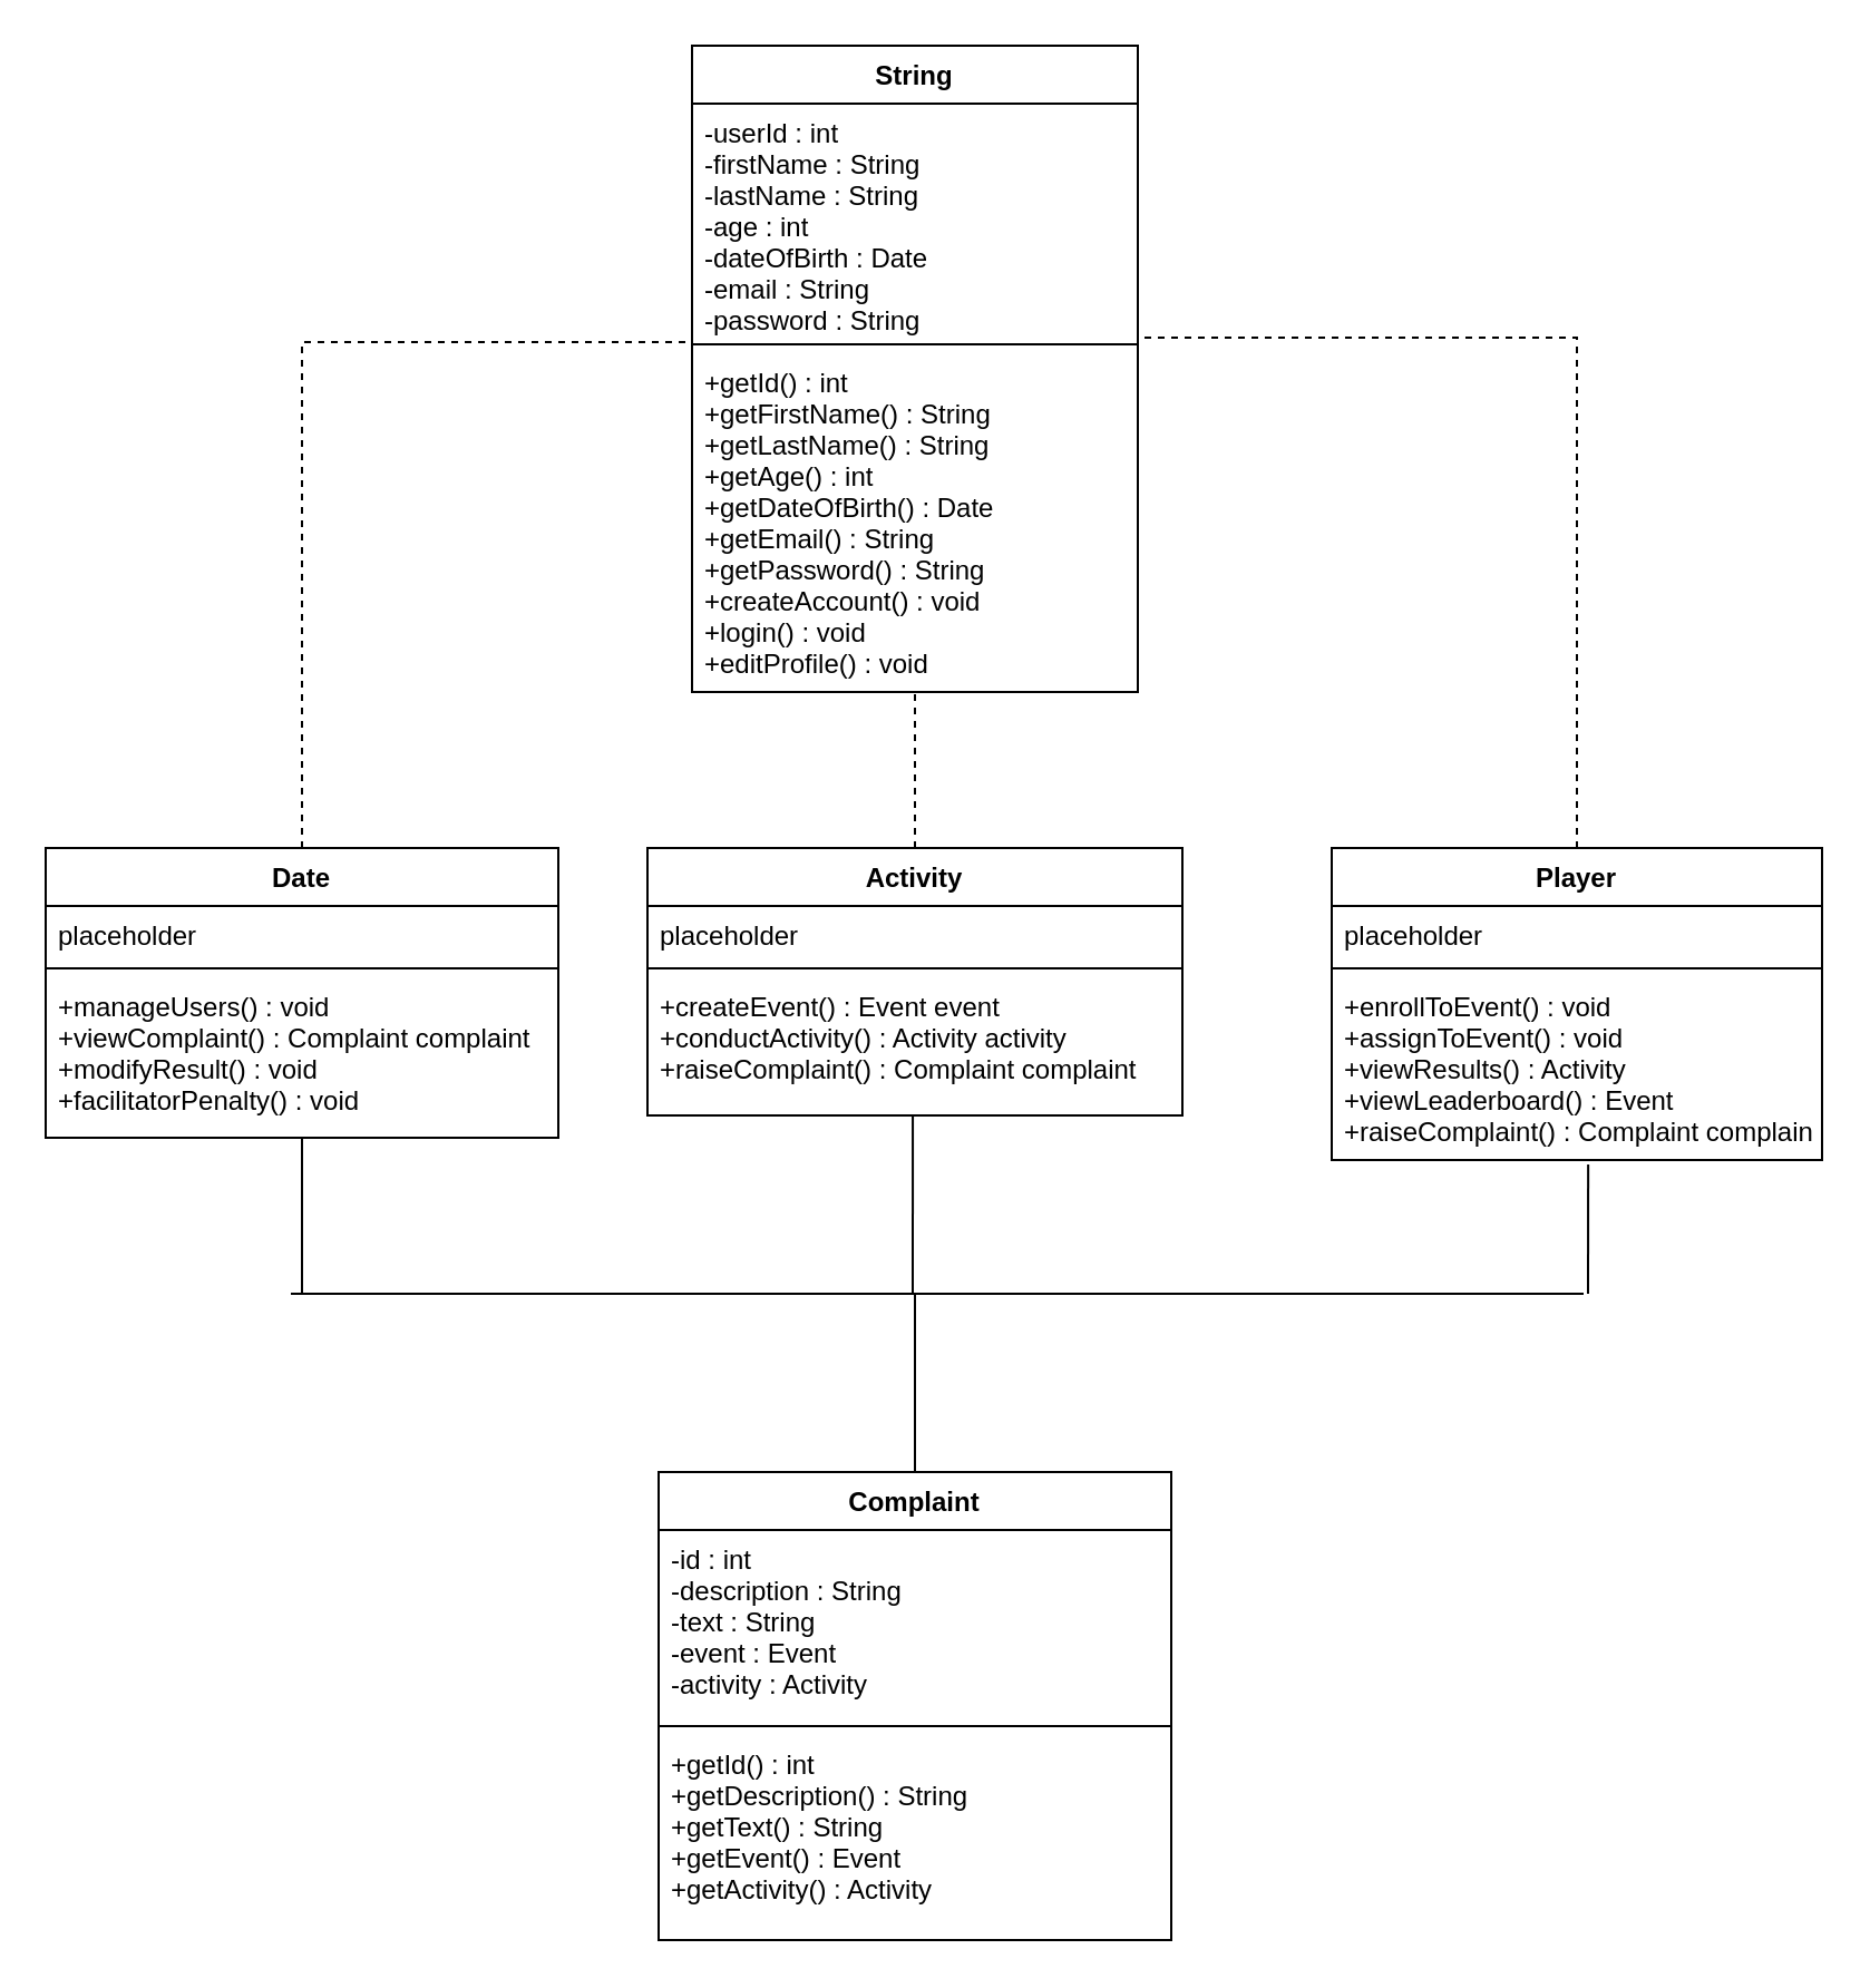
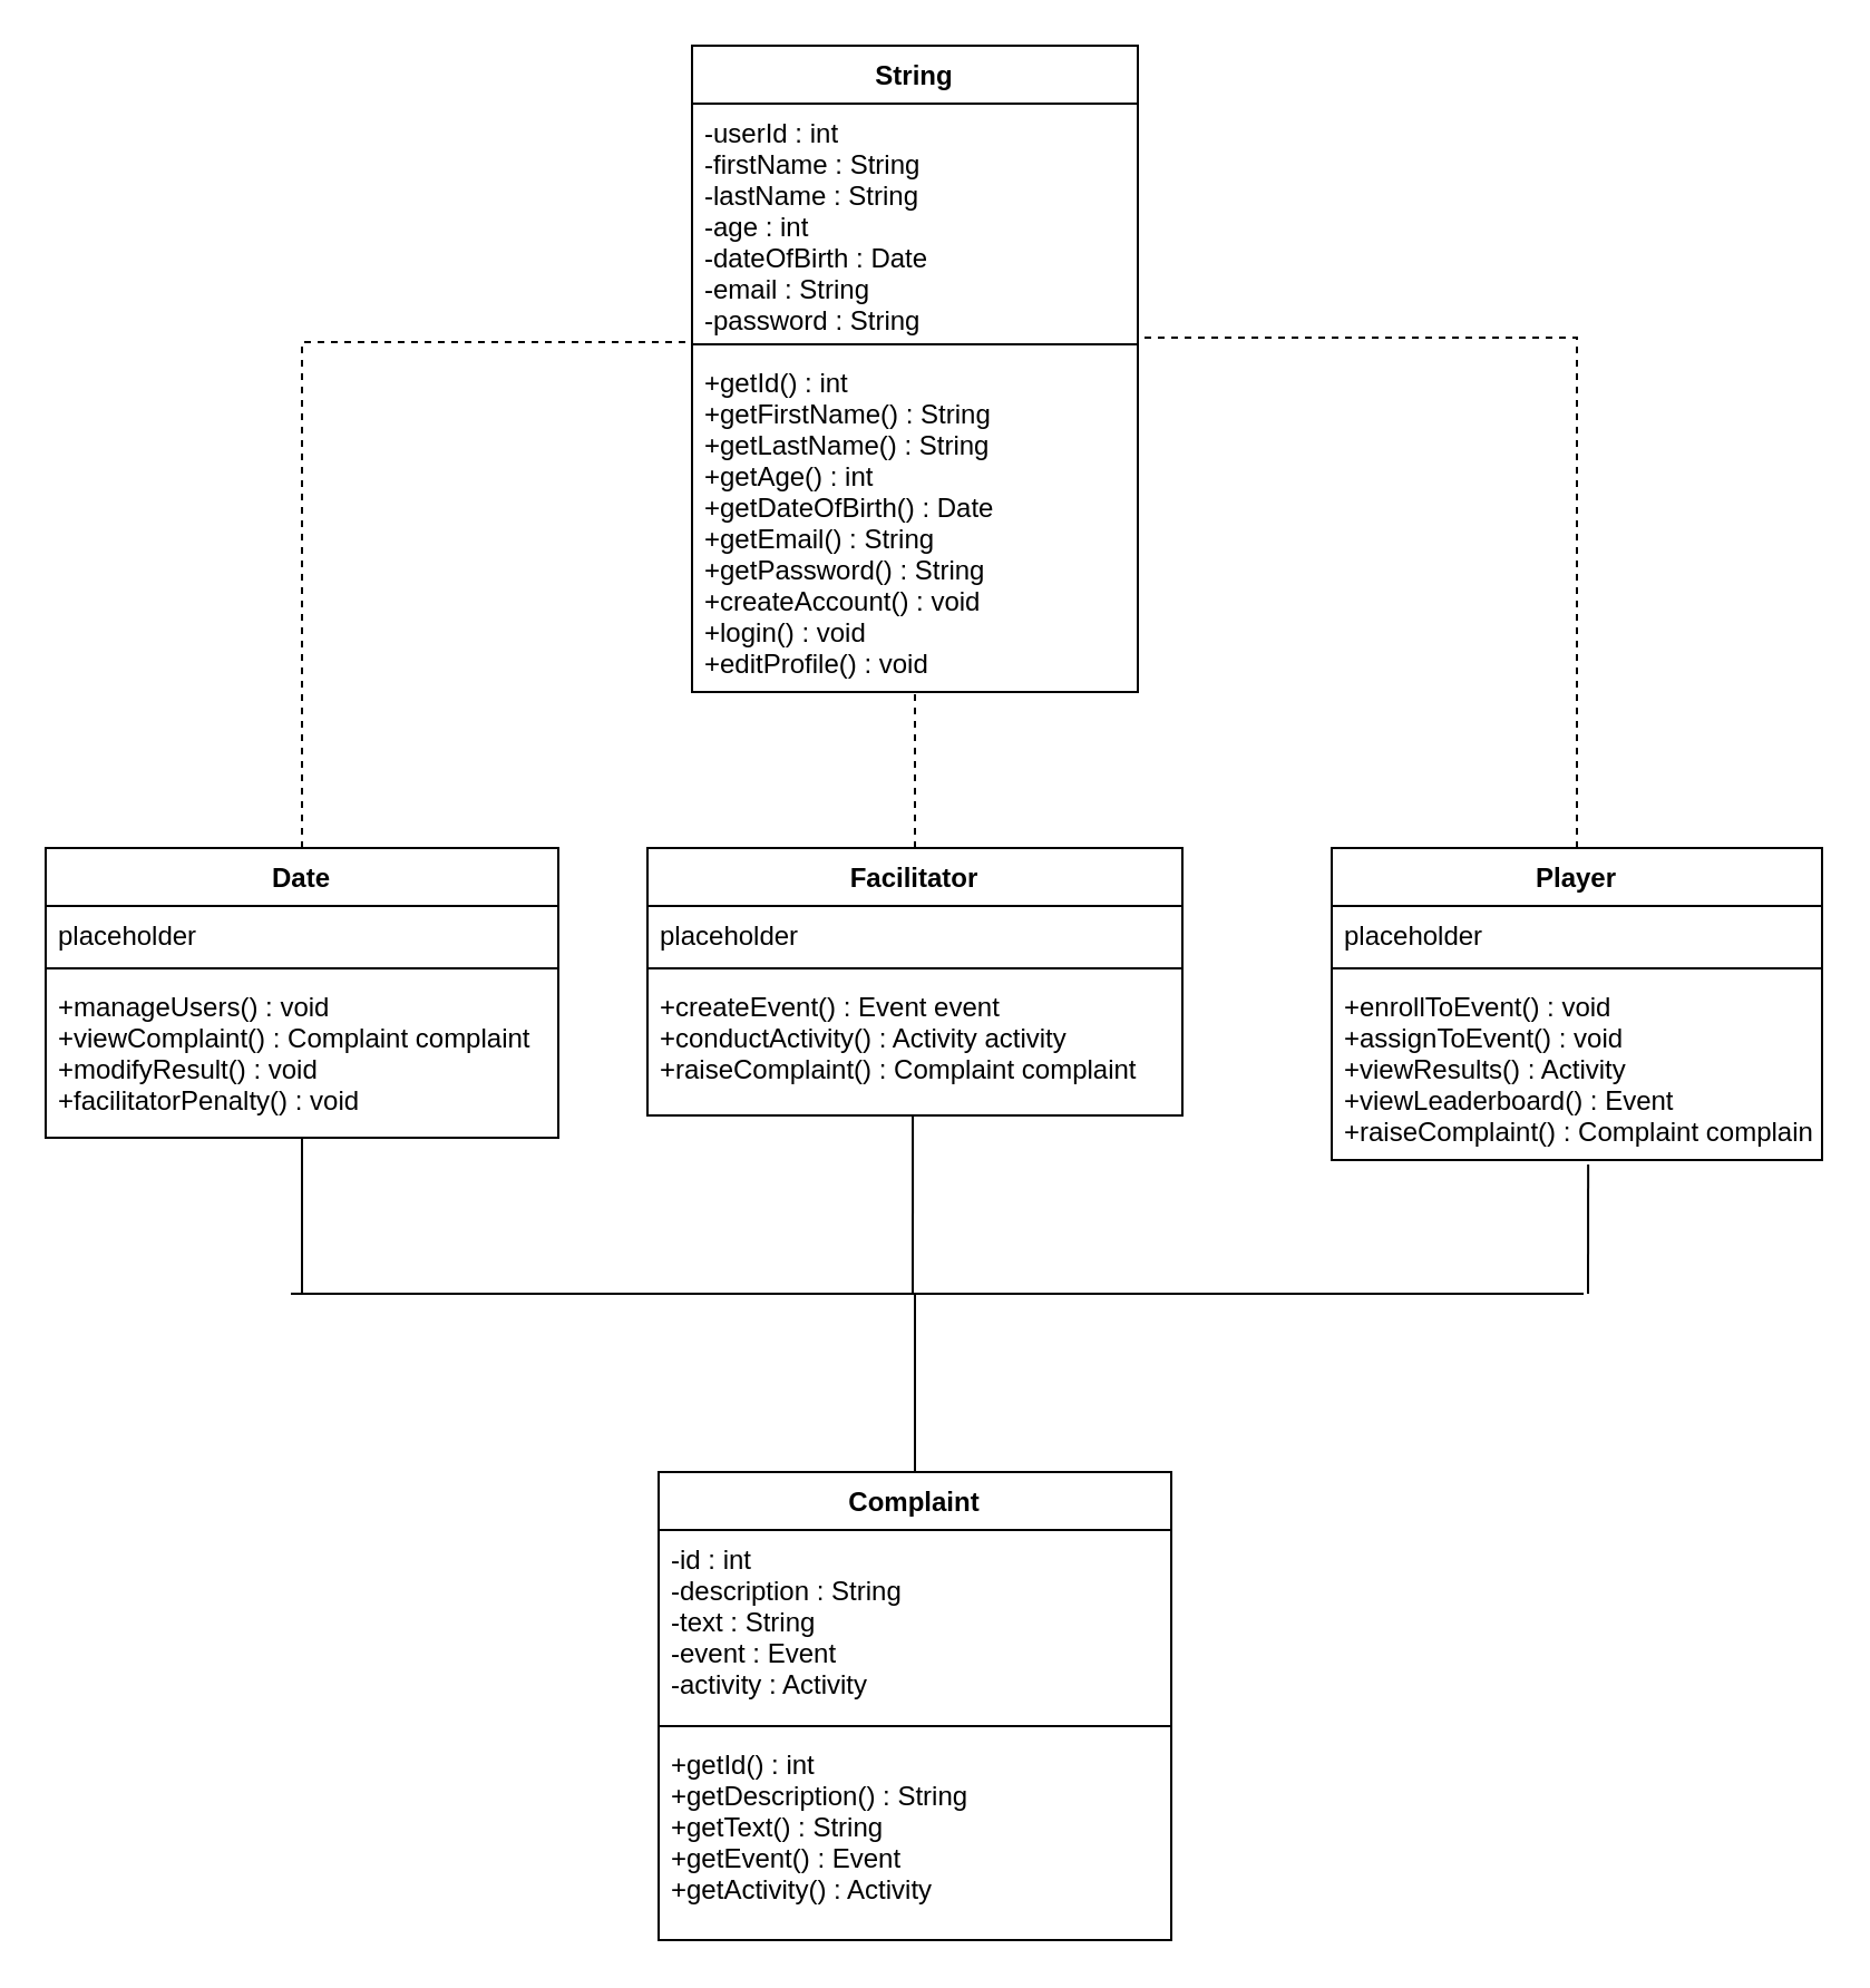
  <mxCell id="0" />
  <mxCell id="1" parent="0" />
  <mxCell id="2" value="String" style="swimlane;fontStyle=1;align=center;verticalAlign=top;childLayout=stackLayout;horizontal=1;startSize=26;horizontalStack=0;resizeParent=1;resizeParentMax=0;resizeLast=0;collapsible=1;marginBottom=0;" parent="1" vertex="1"><mxGeometry x="310" y="20" width="200" height="290" as="geometry"><mxRectangle x="80" y="80" width="60" height="26" as="alternateBounds" /></mxGeometry></mxCell>
  <mxCell id="3" value="-userId : int&#10;-firstName : String&#10;-lastName : String&#10;-age : int&#10;-dateOfBirth : Date&#10;-email : String&#10;-password : String" style="text;strokeColor=none;fillColor=none;align=left;verticalAlign=top;spacingLeft=4;spacingRight=4;overflow=hidden;rotatable=0;points=[[0,0.5],[1,0.5]];portConstraint=eastwest;" parent="2" vertex="1"><mxGeometry y="26" width="200" height="104" as="geometry" /></mxCell>
  <mxCell id="4" value="" style="line;strokeWidth=1;fillColor=none;align=left;verticalAlign=middle;spacingTop=-1;spacingLeft=3;spacingRight=3;rotatable=0;labelPosition=right;points=[];portConstraint=eastwest;" parent="2" vertex="1"><mxGeometry y="130" width="200" height="8" as="geometry" /></mxCell>
  <mxCell id="5" value="+getId() : int&#10;+getFirstName() : String&#10;+getLastName() : String&#10;+getAge() : int&#10;+getDateOfBirth() : Date&#10;+getEmail() : String&#10;+getPassword() : String&#10;+createAccount() : void&#10;+login() : void&#10;+editProfile() : void" style="text;strokeColor=none;fillColor=none;align=left;verticalAlign=top;spacingLeft=4;spacingRight=4;overflow=hidden;rotatable=0;points=[[0,0.5],[1,0.5]];portConstraint=eastwest;" parent="2" vertex="1"><mxGeometry y="138" width="200" height="152" as="geometry" /></mxCell>
  <mxCell id="6" value="Date" style="swimlane;fontStyle=1;align=center;verticalAlign=top;childLayout=stackLayout;horizontal=1;startSize=26;horizontalStack=0;resizeParent=1;resizeParentMax=0;resizeLast=0;collapsible=1;marginBottom=0;" parent="1" vertex="1"><mxGeometry x="20" y="380" width="230" height="130" as="geometry"><mxRectangle x="80" y="80" width="60" height="26" as="alternateBounds" /></mxGeometry></mxCell>
  <mxCell id="7" value="placeholder" style="text;strokeColor=none;fillColor=none;align=left;verticalAlign=top;spacingLeft=4;spacingRight=4;overflow=hidden;rotatable=0;points=[[0,0.5],[1,0.5]];portConstraint=eastwest;" parent="6" vertex="1"><mxGeometry y="26" width="230" height="24" as="geometry" /></mxCell>
  <mxCell id="8" value="" style="line;strokeWidth=1;fillColor=none;align=left;verticalAlign=middle;spacingTop=-1;spacingLeft=3;spacingRight=3;rotatable=0;labelPosition=right;points=[];portConstraint=eastwest;" parent="6" vertex="1"><mxGeometry y="50" width="230" height="8" as="geometry" /></mxCell>
  <mxCell id="9" value="+manageUsers() : void&#10;+viewComplaint() : Complaint complaint&#10;+modifyResult() : void&#10;+facilitatorPenalty() : void" style="text;strokeColor=none;fillColor=none;align=left;verticalAlign=top;spacingLeft=4;spacingRight=4;overflow=hidden;rotatable=0;points=[[0,0.5],[1,0.5]];portConstraint=eastwest;" parent="6" vertex="1"><mxGeometry y="58" width="230" height="72" as="geometry" /></mxCell>
- <mxCell id="10" value="Activity" style="swimlane;fontStyle=1;align=center;verticalAlign=top;childLayout=stackLayout;horizontal=1;startSize=26;horizontalStack=0;resizeParent=1;resizeParentMax=0;resizeLast=0;collapsible=1;marginBottom=0;" parent="1" vertex="1"><mxGeometry x="290" y="380" width="240" height="120" as="geometry"><mxRectangle x="80" y="80" width="60" height="26" as="alternateBounds" /></mxGeometry></mxCell>
+ <mxCell id="10" value="Facilitator" style="swimlane;fontStyle=1;align=center;verticalAlign=top;childLayout=stackLayout;horizontal=1;startSize=26;horizontalStack=0;resizeParent=1;resizeParentMax=0;resizeLast=0;collapsible=1;marginBottom=0;" parent="1" vertex="1"><mxGeometry x="290" y="380" width="240" height="120" as="geometry"><mxRectangle x="80" y="80" width="60" height="26" as="alternateBounds" /></mxGeometry></mxCell>
  <mxCell id="11" value="placeholder" style="text;strokeColor=none;fillColor=none;align=left;verticalAlign=top;spacingLeft=4;spacingRight=4;overflow=hidden;rotatable=0;points=[[0,0.5],[1,0.5]];portConstraint=eastwest;" parent="10" vertex="1"><mxGeometry y="26" width="240" height="24" as="geometry" /></mxCell>
  <mxCell id="12" value="" style="line;strokeWidth=1;fillColor=none;align=left;verticalAlign=middle;spacingTop=-1;spacingLeft=3;spacingRight=3;rotatable=0;labelPosition=right;points=[];portConstraint=eastwest;" parent="10" vertex="1"><mxGeometry y="50" width="240" height="8" as="geometry" /></mxCell>
  <mxCell id="13" value="+createEvent() : Event event&#10;+conductActivity() : Activity activity&#10;+raiseComplaint() : Complaint complaint" style="text;strokeColor=none;fillColor=none;align=left;verticalAlign=top;spacingLeft=4;spacingRight=4;overflow=hidden;rotatable=0;points=[[0,0.5],[1,0.5]];portConstraint=eastwest;" parent="10" vertex="1"><mxGeometry y="58" width="240" height="62" as="geometry" /></mxCell>
  <mxCell id="14" value="Player" style="swimlane;fontStyle=1;align=center;verticalAlign=top;childLayout=stackLayout;horizontal=1;startSize=26;horizontalStack=0;resizeParent=1;resizeParentMax=0;resizeLast=0;collapsible=1;marginBottom=0;" parent="1" vertex="1"><mxGeometry x="597" y="380" width="220" height="140" as="geometry"><mxRectangle x="80" y="80" width="60" height="26" as="alternateBounds" /></mxGeometry></mxCell>
  <mxCell id="15" value="placeholder" style="text;strokeColor=none;fillColor=none;align=left;verticalAlign=top;spacingLeft=4;spacingRight=4;overflow=hidden;rotatable=0;points=[[0,0.5],[1,0.5]];portConstraint=eastwest;" parent="14" vertex="1"><mxGeometry y="26" width="220" height="24" as="geometry" /></mxCell>
  <mxCell id="16" value="" style="line;strokeWidth=1;fillColor=none;align=left;verticalAlign=middle;spacingTop=-1;spacingLeft=3;spacingRight=3;rotatable=0;labelPosition=right;points=[];portConstraint=eastwest;" parent="14" vertex="1"><mxGeometry y="50" width="220" height="8" as="geometry" /></mxCell>
  <mxCell id="17" value="+enrollToEvent() : void&#10;+assignToEvent() : void&#10;+viewResults() : Activity&#10;+viewLeaderboard() : Event&#10;+raiseComplaint() : Complaint complaint" style="text;strokeColor=none;fillColor=none;align=left;verticalAlign=top;spacingLeft=4;spacingRight=4;overflow=hidden;rotatable=0;points=[[0,0.5],[1,0.5]];portConstraint=eastwest;" parent="14" vertex="1"><mxGeometry y="58" width="220" height="82" as="geometry" /></mxCell>
  <mxCell id="18" value="" style="endArrow=none;dashed=1;html=1;rounded=0;entryX=1.01;entryY=1.01;entryDx=0;entryDy=0;entryPerimeter=0;exitX=0.5;exitY=0;exitDx=0;exitDy=0;" parent="1" source="14" target="3" edge="1"><mxGeometry width="50" height="50" relative="1" as="geometry"><mxPoint x="710" y="340" as="sourcePoint" /><mxPoint x="890" y="150" as="targetPoint" /><Array as="points"><mxPoint x="707" y="151" /></Array></mxGeometry></mxCell>
  <mxCell id="19" value="" style="endArrow=none;dashed=1;html=1;rounded=0;entryX=-0.015;entryY=1.029;entryDx=0;entryDy=0;entryPerimeter=0;exitX=0.5;exitY=0;exitDx=0;exitDy=0;" parent="1" source="6" target="3" edge="1"><mxGeometry width="50" height="50" relative="1" as="geometry"><mxPoint x="160" y="240" as="sourcePoint" /><mxPoint x="430" y="390" as="targetPoint" /><Array as="points"><mxPoint x="135" y="153" /></Array></mxGeometry></mxCell>
  <mxCell id="20" value="" style="endArrow=none;dashed=1;html=1;rounded=0;exitX=0.5;exitY=0;exitDx=0;exitDy=0;entryX=0.5;entryY=1;entryDx=0;entryDy=0;entryPerimeter=0;" parent="1" source="10" target="5" edge="1"><mxGeometry width="50" height="50" relative="1" as="geometry"><mxPoint x="380" y="440" as="sourcePoint" /><mxPoint x="410" y="300" as="targetPoint" /></mxGeometry></mxCell>
  <mxCell id="21" value="Complaint" style="swimlane;fontStyle=1;align=center;verticalAlign=top;childLayout=stackLayout;horizontal=1;startSize=26;horizontalStack=0;resizeParent=1;resizeParentMax=0;resizeLast=0;collapsible=1;marginBottom=0;" parent="1" vertex="1"><mxGeometry x="295" y="660" width="230" height="210" as="geometry"><mxRectangle x="80" y="80" width="60" height="26" as="alternateBounds" /></mxGeometry></mxCell>
  <mxCell id="22" value="-id : int&#10;-description : String&#10;-text : String&#10;-event : Event&#10;-activity : Activity" style="text;strokeColor=none;fillColor=none;align=left;verticalAlign=top;spacingLeft=4;spacingRight=4;overflow=hidden;rotatable=0;points=[[0,0.5],[1,0.5]];portConstraint=eastwest;" parent="21" vertex="1"><mxGeometry y="26" width="230" height="84" as="geometry" /></mxCell>
  <mxCell id="23" value="" style="line;strokeWidth=1;fillColor=none;align=left;verticalAlign=middle;spacingTop=-1;spacingLeft=3;spacingRight=3;rotatable=0;labelPosition=right;points=[];portConstraint=eastwest;" parent="21" vertex="1"><mxGeometry y="110" width="230" height="8" as="geometry" /></mxCell>
  <mxCell id="24" value="+getId() : int&#10;+getDescription() : String&#10;+getText() : String&#10;+getEvent() : Event&#10;+getActivity() : Activity" style="text;strokeColor=none;fillColor=none;align=left;verticalAlign=top;spacingLeft=4;spacingRight=4;overflow=hidden;rotatable=0;points=[[0,0.5],[1,0.5]];portConstraint=eastwest;" parent="21" vertex="1"><mxGeometry y="118" width="230" height="92" as="geometry" /></mxCell>
  <mxCell id="25" value="" style="endArrow=none;html=1;rounded=0;entryX=0.5;entryY=0;entryDx=0;entryDy=0;" parent="1" target="21" edge="1"><mxGeometry width="50" height="50" relative="1" as="geometry"><mxPoint x="410" y="580" as="sourcePoint" /><mxPoint x="430" y="390" as="targetPoint" /></mxGeometry></mxCell>
  <mxCell id="26" value="" style="endArrow=none;html=1;rounded=0;" parent="1" edge="1"><mxGeometry width="50" height="50" relative="1" as="geometry"><mxPoint x="130" y="580" as="sourcePoint" /><mxPoint x="710" y="580" as="targetPoint" /></mxGeometry></mxCell>
  <mxCell id="27" value="" style="endArrow=none;html=1;rounded=0;exitX=0.523;exitY=1.024;exitDx=0;exitDy=0;exitPerimeter=0;" parent="1" source="17" edge="1"><mxGeometry width="50" height="50" relative="1" as="geometry"><mxPoint x="740" y="550" as="sourcePoint" /><mxPoint x="712" y="580" as="targetPoint" /></mxGeometry></mxCell>
  <mxCell id="28" value="" style="endArrow=none;html=1;rounded=0;exitX=0.5;exitY=1;exitDx=0;exitDy=0;exitPerimeter=0;" parent="1" source="9" edge="1"><mxGeometry width="50" height="50" relative="1" as="geometry"><mxPoint x="722.06" y="531.968" as="sourcePoint" /><mxPoint x="135" y="580" as="targetPoint" /></mxGeometry></mxCell>
  <mxCell id="29" value="" style="endArrow=none;html=1;rounded=0;exitX=0.496;exitY=1;exitDx=0;exitDy=0;exitPerimeter=0;" parent="1" source="13" edge="1"><mxGeometry width="50" height="50" relative="1" as="geometry"><mxPoint x="435" y="590" as="sourcePoint" /><mxPoint x="409" y="580" as="targetPoint" /></mxGeometry></mxCell>
